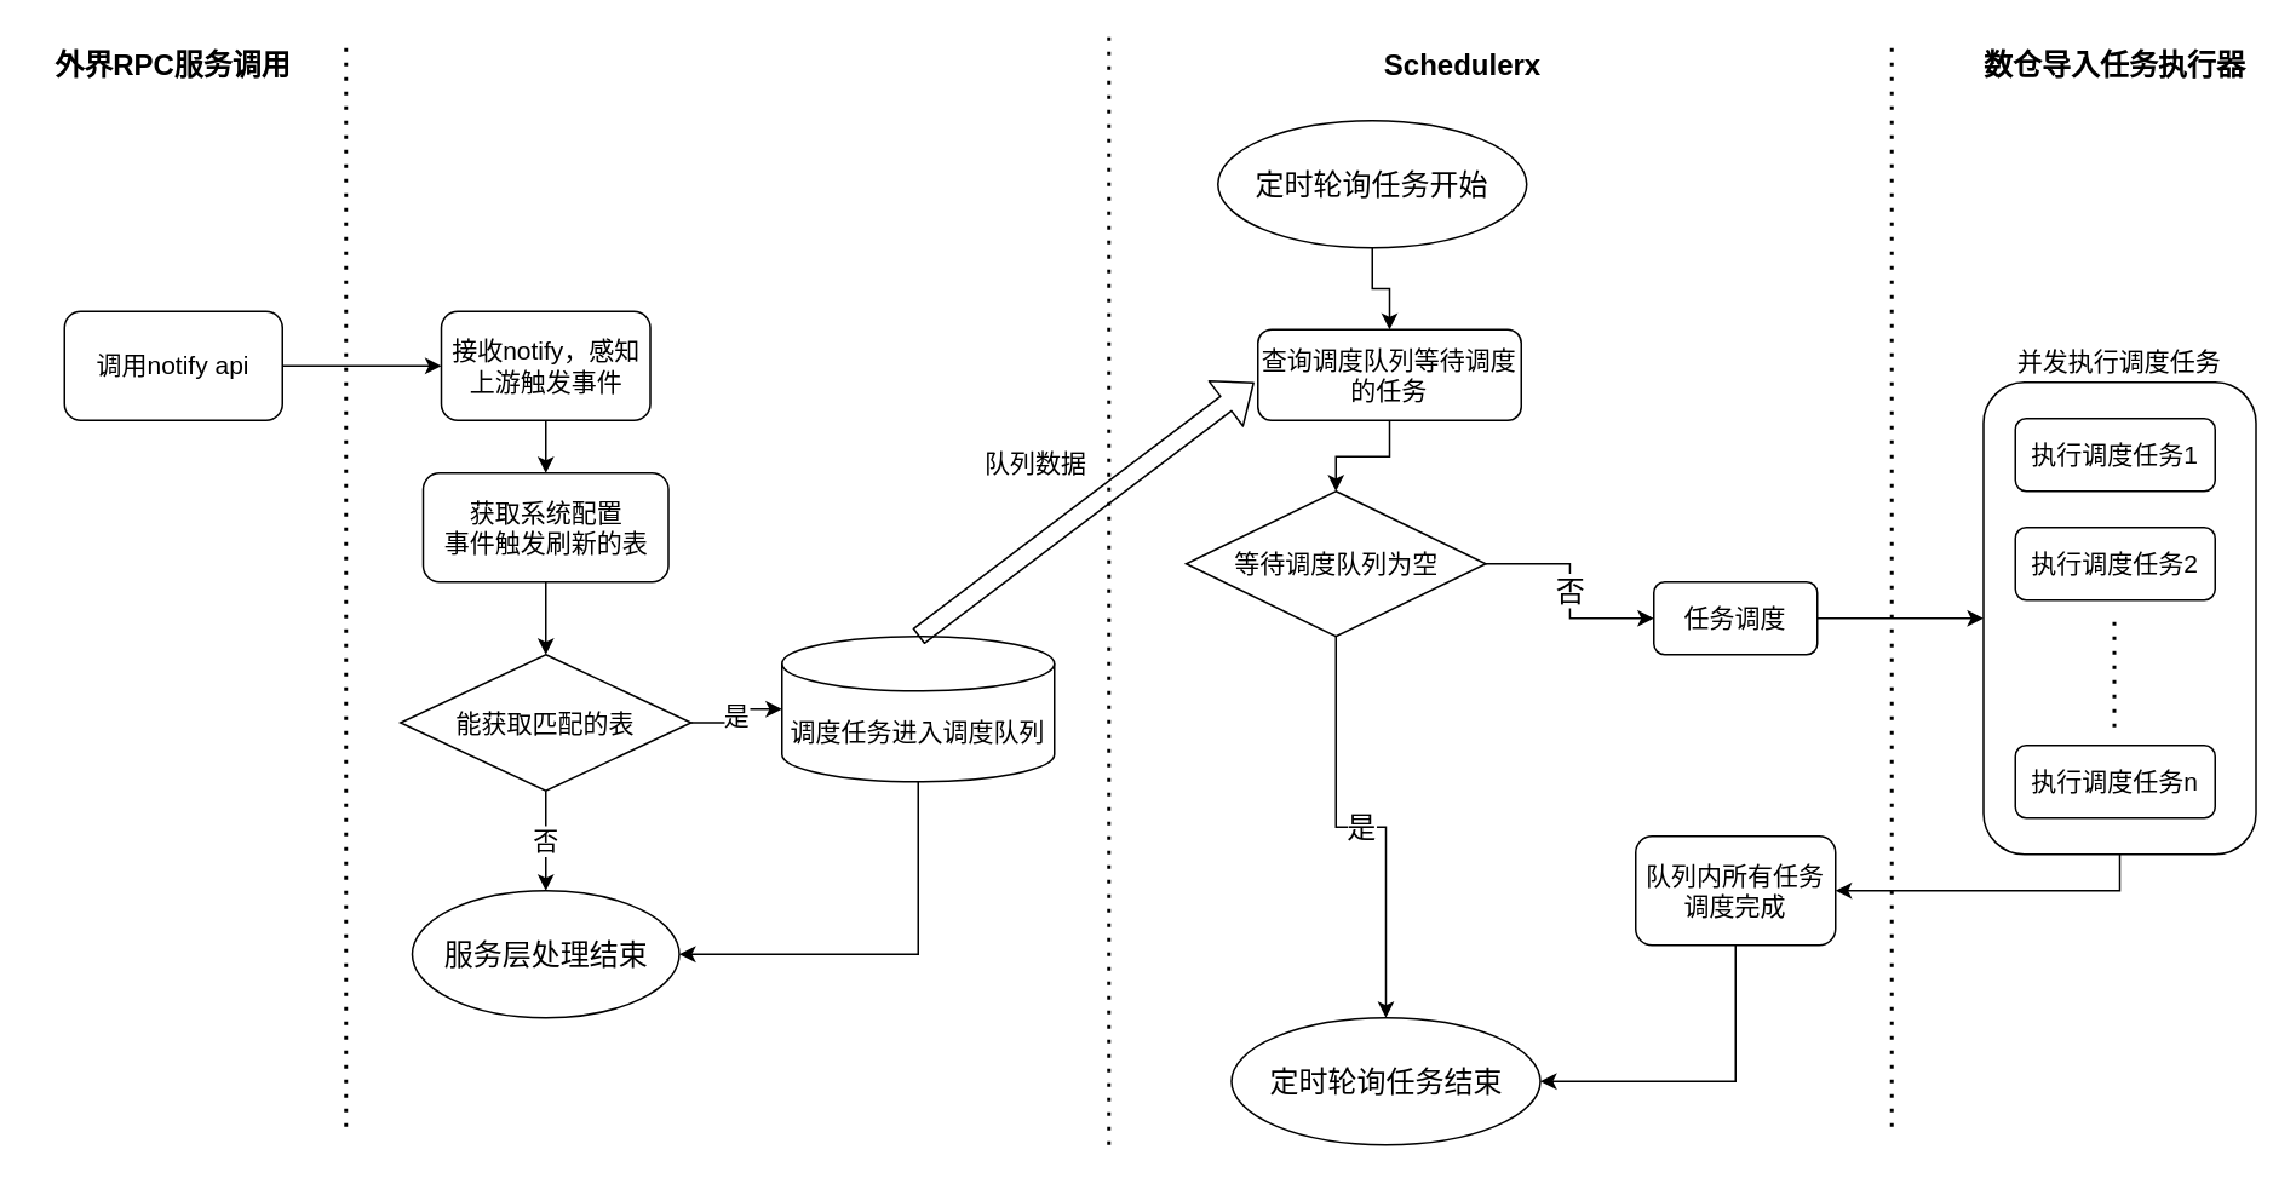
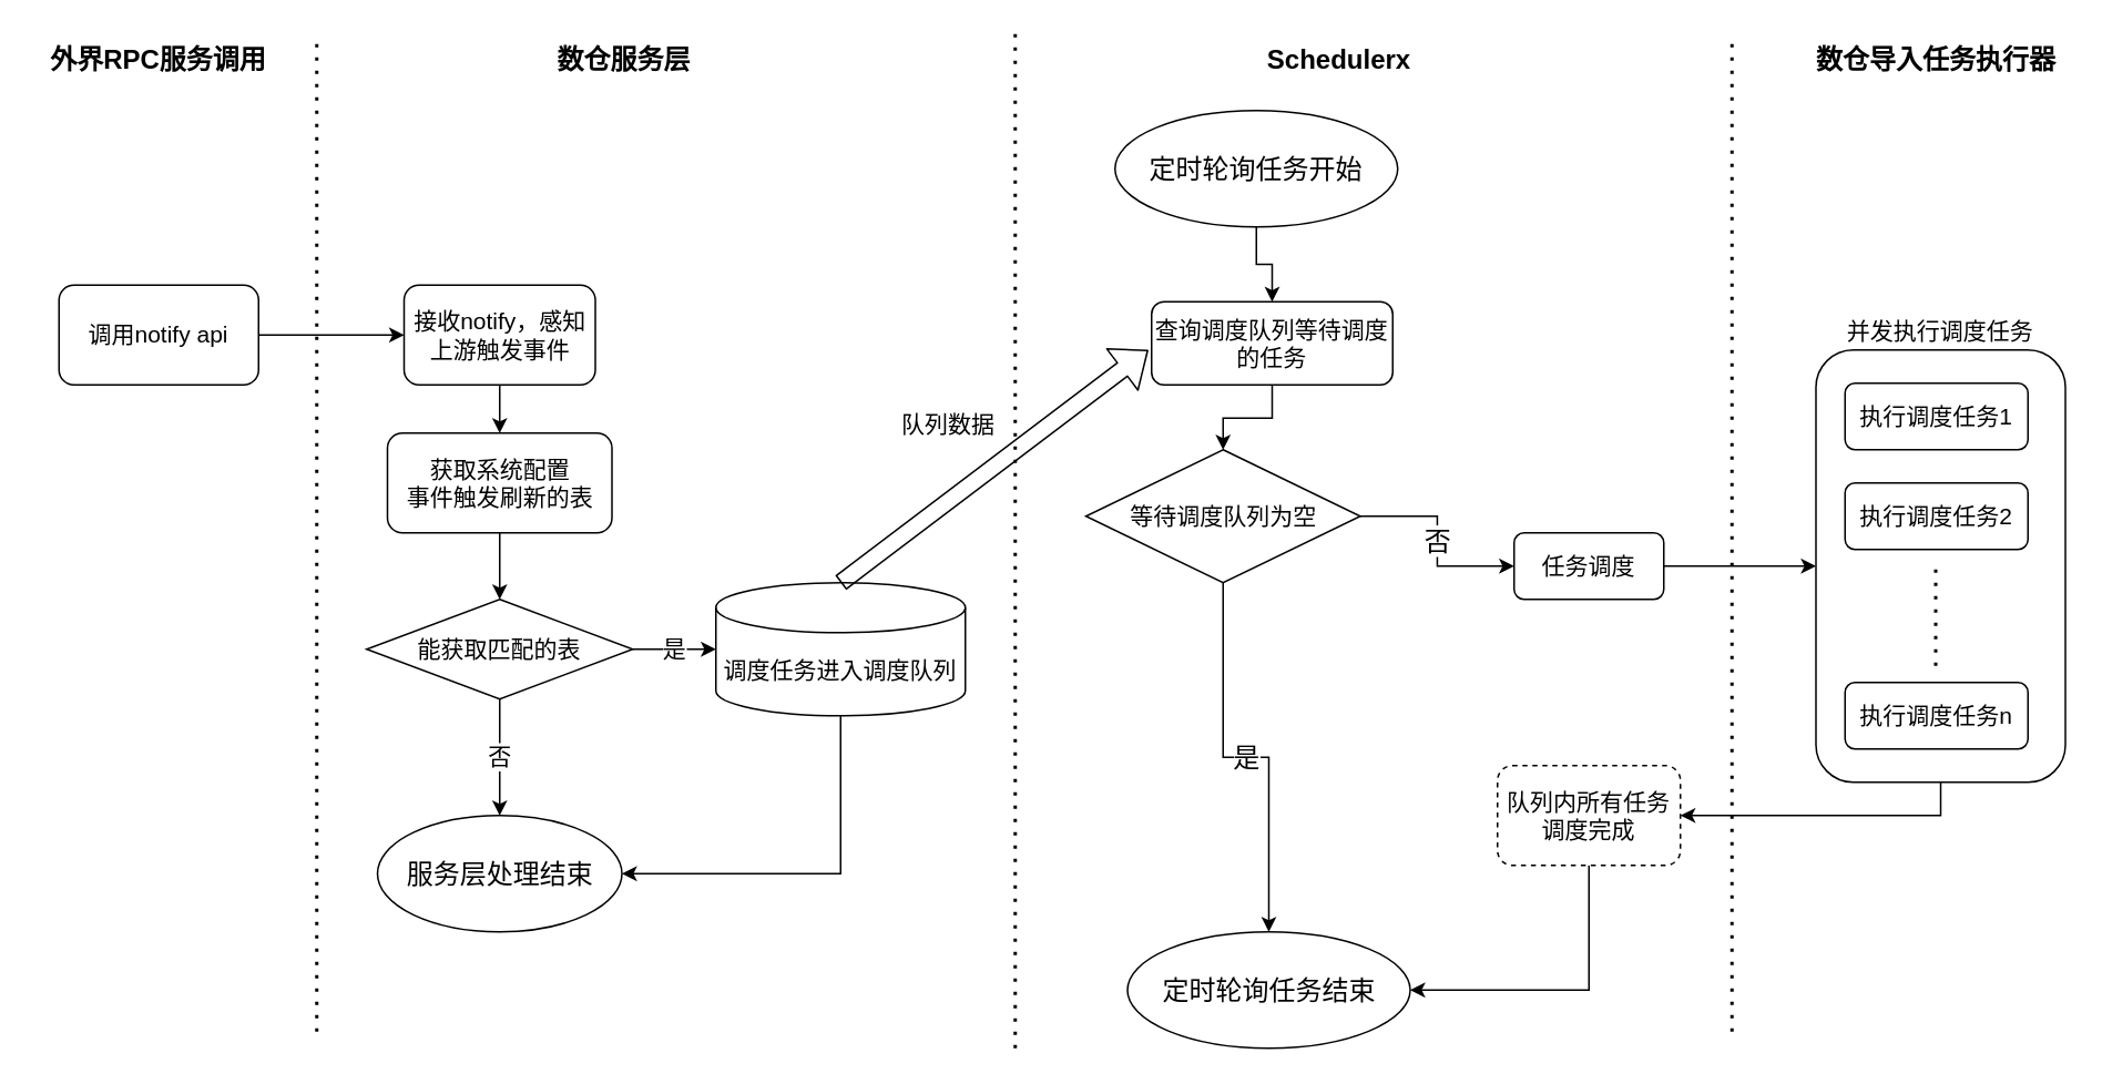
  <mxCell id="0" />
  <mxCell id="1" parent="0" />
  <mxCell id="2" style="edgeStyle=orthogonalEdgeStyle;rounded=0;orthogonalLoop=1;jettySize=auto;html=1;exitX=0.5;exitY=1;exitDx=0;exitDy=0;entryX=1;entryY=0.5;entryDx=0;entryDy=0;" edge="1" parent="1" source="3" target="36"><mxGeometry relative="1" as="geometry" /></mxCell>
  <mxCell id="3" value="" style="rounded=1;whiteSpace=wrap;html=1;" vertex="1" parent="1"><mxGeometry x="1091.5" y="210" width="150" height="260" as="geometry" /></mxCell>
  <mxCell id="4" value="" style="endArrow=none;dashed=1;html=1;dashPattern=1 3;strokeWidth=2;" edge="1" parent="1"><mxGeometry width="50" height="50" relative="1" as="geometry"><mxPoint x="190" y="620" as="sourcePoint" /><mxPoint x="190" y="20" as="targetPoint" /></mxGeometry></mxCell>
  <mxCell id="5" value="&lt;font style=&quot;font-size: 16px&quot;&gt;&lt;b&gt;外界RPC服务调用&lt;/b&gt;&lt;/font&gt;" style="text;html=1;strokeColor=none;fillColor=none;align=center;verticalAlign=middle;whiteSpace=wrap;rounded=0;" vertex="1" parent="1"><mxGeometry x="20" y="20" width="150" height="30" as="geometry" /></mxCell>
  <mxCell id="6" style="edgeStyle=orthogonalEdgeStyle;rounded=0;orthogonalLoop=1;jettySize=auto;html=1;exitX=1;exitY=0.5;exitDx=0;exitDy=0;entryX=0;entryY=0.5;entryDx=0;entryDy=0;" edge="1" parent="1" source="7" target="10"><mxGeometry relative="1" as="geometry" /></mxCell>
  <mxCell id="7" value="&lt;font style=&quot;font-size: 14px&quot;&gt;调用notify api&lt;/font&gt;" style="rounded=1;whiteSpace=wrap;html=1;" vertex="1" parent="1"><mxGeometry x="35" y="171" width="120" height="60" as="geometry" /></mxCell>
+ <mxCell id="8" value="&lt;font style=&quot;font-size: 16px&quot;&gt;&lt;b&gt;数仓服务层&lt;/b&gt;&lt;/font&gt;" style="text;html=1;strokeColor=none;fillColor=none;align=center;verticalAlign=middle;whiteSpace=wrap;rounded=0;" vertex="1" parent="1"><mxGeometry x="300" y="20" width="150" height="30" as="geometry" /></mxCell>
  <mxCell id="9" style="edgeStyle=orthogonalEdgeStyle;rounded=0;orthogonalLoop=1;jettySize=auto;html=1;exitX=0.5;exitY=1;exitDx=0;exitDy=0;entryX=0.5;entryY=0;entryDx=0;entryDy=0;" edge="1" parent="1" source="10" target="12"><mxGeometry relative="1" as="geometry" /></mxCell>
  <mxCell id="10" value="&lt;font style=&quot;font-size: 14px&quot;&gt;接收notify，感知上游触发事件&lt;/font&gt;" style="rounded=1;whiteSpace=wrap;html=1;" vertex="1" parent="1"><mxGeometry x="242.5" y="171" width="115" height="60" as="geometry" /></mxCell>
  <mxCell id="11" style="edgeStyle=orthogonalEdgeStyle;rounded=0;orthogonalLoop=1;jettySize=auto;html=1;exitX=0.5;exitY=1;exitDx=0;exitDy=0;entryX=0.5;entryY=0;entryDx=0;entryDy=0;" edge="1" parent="1" source="12" target="15"><mxGeometry relative="1" as="geometry" /></mxCell>
  <mxCell id="12" value="&lt;font style=&quot;font-size: 14px&quot;&gt;获取系统配置 &lt;br&gt;事件触发刷新的表&lt;/font&gt;" style="rounded=1;whiteSpace=wrap;html=1;" vertex="1" parent="1"><mxGeometry x="232.5" y="260" width="135" height="60" as="geometry" /></mxCell>
  <mxCell id="13" value="&lt;font style=&quot;font-size: 14px&quot;&gt;否&lt;/font&gt;" style="edgeStyle=orthogonalEdgeStyle;rounded=0;orthogonalLoop=1;jettySize=auto;html=1;exitX=0.5;exitY=1;exitDx=0;exitDy=0;entryX=0.5;entryY=0;entryDx=0;entryDy=0;" edge="1" parent="1" source="15" target="16"><mxGeometry relative="1" as="geometry" /></mxCell>
  <mxCell id="14" value="&lt;font style=&quot;font-size: 14px&quot;&gt;是&lt;/font&gt;" style="edgeStyle=orthogonalEdgeStyle;rounded=0;orthogonalLoop=1;jettySize=auto;html=1;exitX=1;exitY=0.5;exitDx=0;exitDy=0;entryX=0;entryY=0.5;entryDx=0;entryDy=0;entryPerimeter=0;" edge="1" parent="1" source="15" target="18"><mxGeometry relative="1" as="geometry" /></mxCell>
- <mxCell id="15" value="&lt;font style=&quot;font-size: 14px&quot;&gt;能获取匹配的表&lt;/font&gt;" style="rhombus;whiteSpace=wrap;html=1;" vertex="1" parent="1"><mxGeometry x="220" y="360" width="160" height="75" as="geometry" /></mxCell>
+ <mxCell id="15" value="&lt;font style=&quot;font-size: 14px&quot;&gt;能获取匹配的表&lt;/font&gt;" style="rhombus;whiteSpace=wrap;html=1;" vertex="1" parent="1"><mxGeometry x="220" y="360" width="160" height="60" as="geometry" /></mxCell>
  <mxCell id="16" value="&lt;font style=&quot;font-size: 16px&quot;&gt;服务层处理结束&lt;/font&gt;" style="ellipse;whiteSpace=wrap;html=1;" vertex="1" parent="1"><mxGeometry x="226.5" y="490" width="147" height="70" as="geometry" /></mxCell>
  <mxCell id="17" style="edgeStyle=orthogonalEdgeStyle;rounded=0;orthogonalLoop=1;jettySize=auto;html=1;exitX=0.5;exitY=1;exitDx=0;exitDy=0;exitPerimeter=0;entryX=1;entryY=0.5;entryDx=0;entryDy=0;" edge="1" parent="1" source="18" target="16"><mxGeometry relative="1" as="geometry" /></mxCell>
  <mxCell id="18" value="&lt;font style=&quot;font-size: 14px&quot;&gt;调度任务进入调度队列&lt;/font&gt;" style="shape=cylinder3;whiteSpace=wrap;html=1;boundedLbl=1;backgroundOutline=1;size=15;" vertex="1" parent="1"><mxGeometry x="430" y="350" width="150" height="80" as="geometry" /></mxCell>
  <mxCell id="19" value="" style="endArrow=none;dashed=1;html=1;dashPattern=1 3;strokeWidth=2;" edge="1" parent="1"><mxGeometry width="50" height="50" relative="1" as="geometry"><mxPoint x="610" y="630" as="sourcePoint" /><mxPoint x="610" y="20" as="targetPoint" /></mxGeometry></mxCell>
  <mxCell id="20" value="&lt;span style=&quot;font-size: 16px&quot;&gt;&lt;b&gt;Schedulerx&lt;/b&gt;&lt;/span&gt;" style="text;html=1;strokeColor=none;fillColor=none;align=center;verticalAlign=middle;whiteSpace=wrap;rounded=0;" vertex="1" parent="1"><mxGeometry x="730" y="20" width="150" height="30" as="geometry" /></mxCell>
  <mxCell id="21" style="edgeStyle=orthogonalEdgeStyle;rounded=0;orthogonalLoop=1;jettySize=auto;html=1;exitX=0.5;exitY=1;exitDx=0;exitDy=0;entryX=0.5;entryY=0;entryDx=0;entryDy=0;" edge="1" parent="1" source="22" target="24"><mxGeometry relative="1" as="geometry" /></mxCell>
  <mxCell id="22" value="&lt;font style=&quot;font-size: 16px&quot;&gt;定时轮询任务开始&lt;/font&gt;" style="ellipse;whiteSpace=wrap;html=1;" vertex="1" parent="1"><mxGeometry x="670" y="66" width="170" height="70" as="geometry" /></mxCell>
  <mxCell id="23" style="edgeStyle=orthogonalEdgeStyle;rounded=0;orthogonalLoop=1;jettySize=auto;html=1;exitX=0.5;exitY=1;exitDx=0;exitDy=0;entryX=0.5;entryY=0;entryDx=0;entryDy=0;" edge="1" parent="1" source="24" target="29"><mxGeometry relative="1" as="geometry" /></mxCell>
  <mxCell id="24" value="&lt;font style=&quot;font-size: 14px&quot;&gt;查询调度队列等待调度的任务&lt;/font&gt;" style="rounded=1;whiteSpace=wrap;html=1;" vertex="1" parent="1"><mxGeometry x="692" y="181" width="145" height="50" as="geometry" /></mxCell>
  <mxCell id="25" value="&lt;font style=&quot;font-size: 14px&quot;&gt;队列数据&lt;/font&gt;" style="text;html=1;strokeColor=none;fillColor=none;align=center;verticalAlign=middle;whiteSpace=wrap;rounded=0;" vertex="1" parent="1"><mxGeometry x="530" y="250" width="80" height="10" as="geometry" /></mxCell>
  <mxCell id="26" value="" style="shape=flexArrow;endArrow=classic;html=1;exitX=0.5;exitY=0;exitDx=0;exitDy=0;exitPerimeter=0;" edge="1" parent="1" source="18"><mxGeometry width="50" height="50" relative="1" as="geometry"><mxPoint x="590" y="310" as="sourcePoint" /><mxPoint x="690" y="210" as="targetPoint" /></mxGeometry></mxCell>
  <mxCell id="27" value="&lt;font style=&quot;font-size: 16px&quot;&gt;是&lt;/font&gt;" style="edgeStyle=orthogonalEdgeStyle;rounded=0;orthogonalLoop=1;jettySize=auto;html=1;exitX=0.5;exitY=1;exitDx=0;exitDy=0;entryX=0.5;entryY=0;entryDx=0;entryDy=0;" edge="1" parent="1" source="29" target="30"><mxGeometry relative="1" as="geometry" /></mxCell>
  <mxCell id="28" value="&lt;font style=&quot;font-size: 16px&quot;&gt;否&lt;/font&gt;" style="edgeStyle=orthogonalEdgeStyle;rounded=0;orthogonalLoop=1;jettySize=auto;html=1;exitX=1;exitY=0.5;exitDx=0;exitDy=0;entryX=0;entryY=0.5;entryDx=0;entryDy=0;" edge="1" parent="1" source="29" target="34"><mxGeometry relative="1" as="geometry" /></mxCell>
  <mxCell id="29" value="&lt;font style=&quot;font-size: 14px&quot;&gt;等待调度队列为空&lt;/font&gt;" style="rhombus;whiteSpace=wrap;html=1;" vertex="1" parent="1"><mxGeometry x="652.5" y="270" width="165" height="80" as="geometry" /></mxCell>
  <mxCell id="30" value="&lt;font style=&quot;font-size: 16px&quot;&gt;定时轮询任务结束&lt;/font&gt;" style="ellipse;whiteSpace=wrap;html=1;" vertex="1" parent="1"><mxGeometry x="677.5" y="560" width="170" height="70" as="geometry" /></mxCell>
  <mxCell id="31" value="" style="endArrow=none;dashed=1;html=1;dashPattern=1 3;strokeWidth=2;" edge="1" parent="1"><mxGeometry width="50" height="50" relative="1" as="geometry"><mxPoint x="1041" y="620" as="sourcePoint" /><mxPoint x="1041" y="20" as="targetPoint" /></mxGeometry></mxCell>
  <mxCell id="32" value="&lt;font style=&quot;font-size: 16px&quot;&gt;&lt;b&gt;数仓导入任务执行器&lt;/b&gt;&lt;/font&gt;" style="text;html=1;strokeColor=none;fillColor=none;align=center;verticalAlign=middle;whiteSpace=wrap;rounded=0;" vertex="1" parent="1"><mxGeometry x="1089" y="20" width="150" height="30" as="geometry" /></mxCell>
  <mxCell id="33" style="edgeStyle=orthogonalEdgeStyle;rounded=0;orthogonalLoop=1;jettySize=auto;html=1;exitX=1;exitY=0.5;exitDx=0;exitDy=0;entryX=0;entryY=0.5;entryDx=0;entryDy=0;" edge="1" parent="1" source="34" target="3"><mxGeometry relative="1" as="geometry" /></mxCell>
  <mxCell id="34" value="&lt;font style=&quot;font-size: 14px&quot;&gt;任务调度&lt;/font&gt;" style="rounded=1;whiteSpace=wrap;html=1;" vertex="1" parent="1"><mxGeometry x="910" y="320" width="90" height="40" as="geometry" /></mxCell>
  <mxCell id="35" style="edgeStyle=orthogonalEdgeStyle;rounded=0;orthogonalLoop=1;jettySize=auto;html=1;exitX=0.5;exitY=1;exitDx=0;exitDy=0;entryX=1;entryY=0.5;entryDx=0;entryDy=0;" edge="1" parent="1" source="36" target="30"><mxGeometry relative="1" as="geometry" /></mxCell>
- <mxCell id="36" value="&lt;span style=&quot;font-size: 14px&quot;&gt;队列内所有任务调度完成&lt;/span&gt;" style="rounded=1;whiteSpace=wrap;html=1;" vertex="1" parent="1"><mxGeometry x="900" y="460" width="110" height="60" as="geometry" /></mxCell>
+ <mxCell id="36" value="&lt;span style=&quot;font-size: 14px&quot;&gt;队列内所有任务调度完成&lt;/span&gt;" style="rounded=1;whiteSpace=wrap;html=1;dashed=1;" vertex="1" parent="1"><mxGeometry x="900" y="460" width="110" height="60" as="geometry" /></mxCell>
  <mxCell id="37" value="&lt;font style=&quot;font-size: 14px&quot;&gt;执行调度任务1&lt;/font&gt;" style="rounded=1;whiteSpace=wrap;html=1;" vertex="1" parent="1"><mxGeometry x="1109" y="230" width="110" height="40" as="geometry" /></mxCell>
  <mxCell id="38" value="&lt;font style=&quot;font-size: 14px&quot;&gt;执行调度任务2&lt;/font&gt;" style="rounded=1;whiteSpace=wrap;html=1;" vertex="1" parent="1"><mxGeometry x="1109" y="290" width="110" height="40" as="geometry" /></mxCell>
  <mxCell id="39" value="&lt;font style=&quot;font-size: 14px&quot;&gt;执行调度任务n&lt;/font&gt;" style="rounded=1;whiteSpace=wrap;html=1;" vertex="1" parent="1"><mxGeometry x="1109" y="410" width="110" height="40" as="geometry" /></mxCell>
  <mxCell id="40" value="" style="endArrow=none;dashed=1;html=1;dashPattern=1 3;strokeWidth=2;" edge="1" parent="1"><mxGeometry width="50" height="50" relative="1" as="geometry"><mxPoint x="1163.5" y="400" as="sourcePoint" /><mxPoint x="1163.5" y="340" as="targetPoint" /></mxGeometry></mxCell>
  <mxCell id="41" value="&lt;font style=&quot;font-size: 14px&quot;&gt;并发执行调度任务&lt;/font&gt;" style="text;html=1;strokeColor=none;fillColor=none;align=center;verticalAlign=middle;whiteSpace=wrap;rounded=0;" vertex="1" parent="1"><mxGeometry x="1109" y="188" width="115" height="22" as="geometry" /></mxCell>
